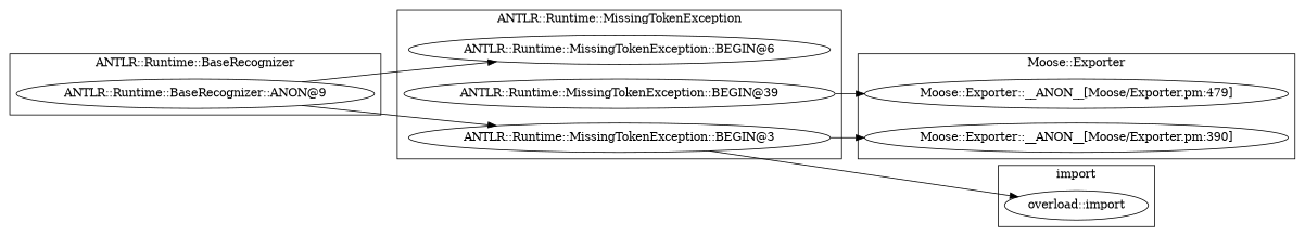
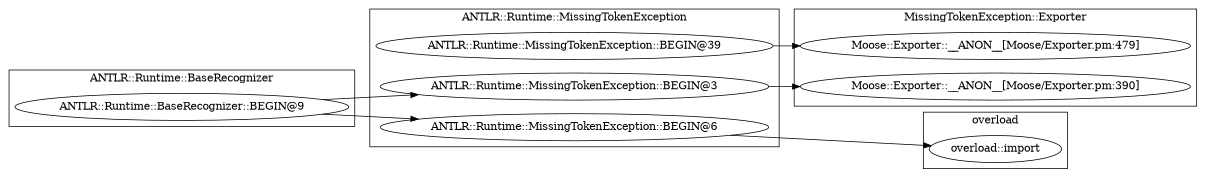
  digraph {
    rankdir=LR
    "ANTLR::Runtime::MissingTokenException::BEGIN@3"
    "ANTLR::Runtime::MissingTokenException::BEGIN@6"
    "ANTLR::Runtime::MissingTokenException::BEGIN@39"
    "Moose::Exporter::__ANON__[Moose/Exporter.pm:479]"
    "Moose::Exporter::__ANON__[Moose/Exporter.pm:390]"
    "overload::import"
-   "ANTLR::Runtime::BaseRecognizer::BEGIN@9" [label="ANTLR::Runtime::BaseRecognizer::ANON@9"]
+   "ANTLR::Runtime::BaseRecognizer::BEGIN@9"
    subgraph cluster_1 {
      label="ANTLR::Runtime::MissingTokenException"
      "ANTLR::Runtime::MissingTokenException::BEGIN@3"
      "ANTLR::Runtime::MissingTokenException::BEGIN@6"
      "ANTLR::Runtime::MissingTokenException::BEGIN@39"
    }
    subgraph cluster_2 {
-     label="Moose::Exporter"
+     label="MissingTokenException::Exporter"
      "Moose::Exporter::__ANON__[Moose/Exporter.pm:479]"
      "Moose::Exporter::__ANON__[Moose/Exporter.pm:390]"
    }
    subgraph cluster_3 {
-     label=import
+     label=overload
      "overload::import"
    }
    subgraph cluster_4 {
      label="ANTLR::Runtime::BaseRecognizer"
      "ANTLR::Runtime::BaseRecognizer::BEGIN@9"
    }
    "ANTLR::Runtime::MissingTokenException::BEGIN@3" -> "Moose::Exporter::__ANON__[Moose/Exporter.pm:390]"
-   "ANTLR::Runtime::MissingTokenException::BEGIN@3" -> "overload::import"
+   "ANTLR::Runtime::MissingTokenException::BEGIN@6" -> "overload::import"
    "ANTLR::Runtime::MissingTokenException::BEGIN@39" -> "Moose::Exporter::__ANON__[Moose/Exporter.pm:479]"
    "ANTLR::Runtime::BaseRecognizer::BEGIN@9" -> "ANTLR::Runtime::MissingTokenException::BEGIN@3"
    "ANTLR::Runtime::BaseRecognizer::BEGIN@9" -> "ANTLR::Runtime::MissingTokenException::BEGIN@6"
  }
